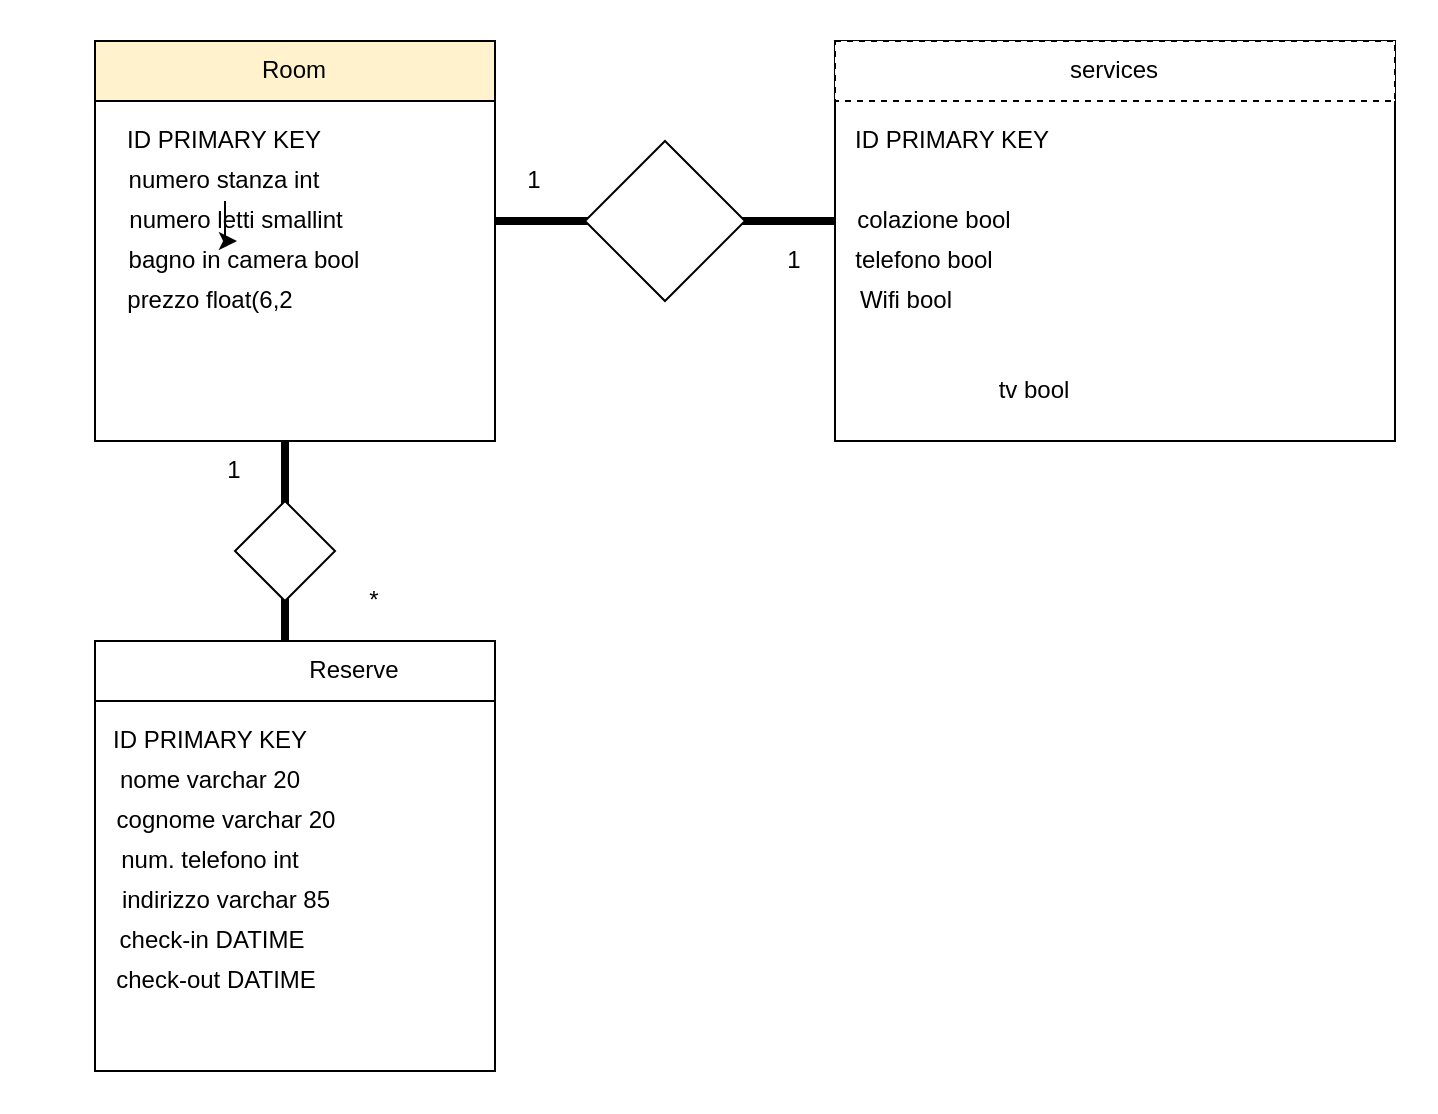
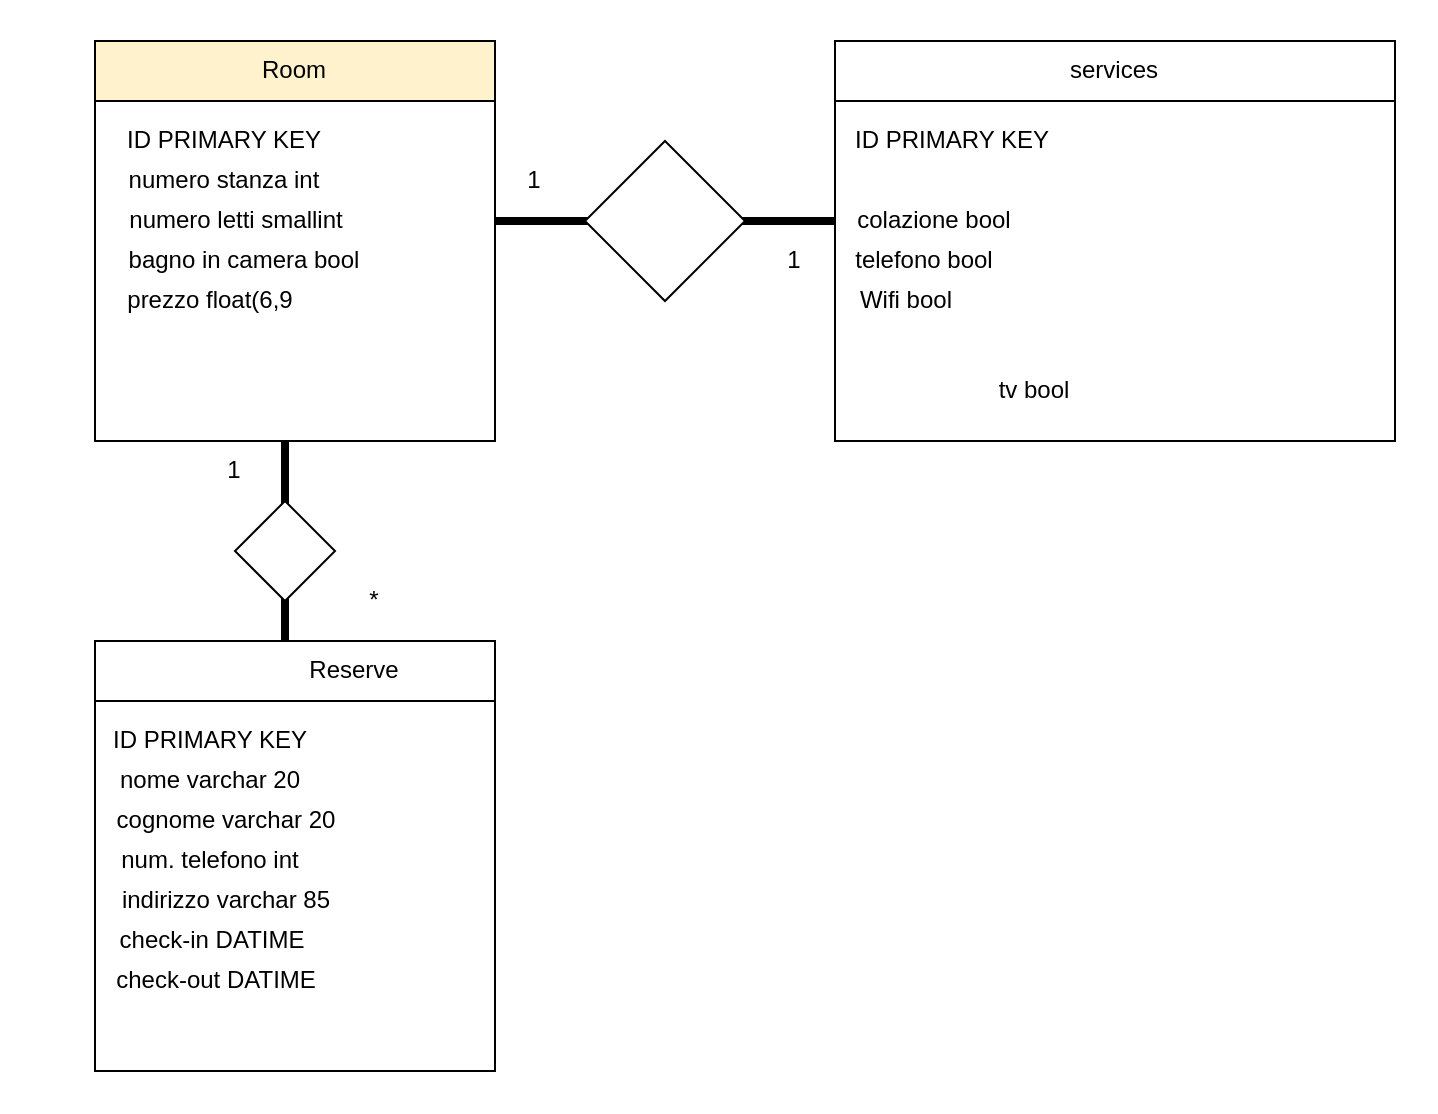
  <mxCell id="0" />
  <mxCell id="1" parent="0" />
  <mxCell id="2" value="" style="rounded=0;whiteSpace=wrap;html=1;" vertex="1" parent="1"><mxGeometry x="47" y="20" width="200" height="200" as="geometry" /></mxCell>
  <mxCell id="3" value="Room" style="rounded=0;whiteSpace=wrap;html=1;fillColor=#fff2cc;" vertex="1" parent="1"><mxGeometry x="47" y="20" width="200" height="30" as="geometry" /></mxCell>
  <mxCell id="4" value="ID PRIMARY KEY" style="text;html=1;strokeColor=none;fillColor=none;align=center;verticalAlign=middle;whiteSpace=wrap;rounded=0;" vertex="1" parent="1"><mxGeometry x="27" y="60" width="170" height="20" as="geometry" /></mxCell>
- <mxCell id="5" value="" style="edgeStyle=orthogonalEdgeStyle;rounded=0;orthogonalLoop=1;jettySize=auto;html=1;" edge="1" parent="1" source="6" target="7"><mxGeometry relative="1" as="geometry" /></mxCell>
  <mxCell id="6" value="numero stanza int" style="text;html=1;strokeColor=none;fillColor=none;align=center;verticalAlign=middle;whiteSpace=wrap;rounded=0;" vertex="1" parent="1"><mxGeometry x="27" y="80" width="170" height="20" as="geometry" /></mxCell>
  <mxCell id="7" value="numero letti smallint" style="text;html=1;strokeColor=none;fillColor=none;align=center;verticalAlign=middle;whiteSpace=wrap;rounded=0;" vertex="1" parent="1"><mxGeometry x="33" y="100" width="170" height="20" as="geometry" /></mxCell>
  <mxCell id="8" value="bagno in camera bool" style="text;html=1;strokeColor=none;fillColor=none;align=center;verticalAlign=middle;whiteSpace=wrap;rounded=0;" vertex="1" parent="1"><mxGeometry x="37" y="120" width="170" height="20" as="geometry" /></mxCell>
- <mxCell id="9" value="prezzo float(6,2" style="text;html=1;strokeColor=none;fillColor=none;align=center;verticalAlign=middle;whiteSpace=wrap;rounded=0;" vertex="1" parent="1"><mxGeometry x="20" y="140" width="170" height="20" as="geometry" /></mxCell>
+ <mxCell id="9" value="prezzo float(6,9" style="text;html=1;strokeColor=none;fillColor=none;align=center;verticalAlign=middle;whiteSpace=wrap;rounded=0;" vertex="1" parent="1"><mxGeometry x="20" y="140" width="170" height="20" as="geometry" /></mxCell>
  <mxCell id="10" value="" style="rounded=0;whiteSpace=wrap;html=1;" vertex="1" parent="1"><mxGeometry x="417" y="20" width="280" height="200" as="geometry" /></mxCell>
  <mxCell id="11" value="" style="line;strokeWidth=4;html=1;perimeter=backbonePerimeter;points=[];outlineConnect=0;" vertex="1" parent="1"><mxGeometry x="247" y="105" width="170" height="10" as="geometry" /></mxCell>
  <mxCell id="12" value="" style="rhombus;whiteSpace=wrap;html=1;" vertex="1" parent="1"><mxGeometry x="292" y="70" width="80" height="80" as="geometry" /></mxCell>
- <mxCell id="13" value="services" style="rounded=0;whiteSpace=wrap;html=1;dashed=1;" vertex="1" parent="1"><mxGeometry x="417" y="20" width="280" height="30" as="geometry" /></mxCell>
+ <mxCell id="13" value="services" style="rounded=0;whiteSpace=wrap;html=1;" vertex="1" parent="1"><mxGeometry x="417" y="20" width="280" height="30" as="geometry" /></mxCell>
  <mxCell id="14" value="ID PRIMARY KEY" style="text;html=1;strokeColor=none;fillColor=none;align=center;verticalAlign=middle;whiteSpace=wrap;rounded=0;" vertex="1" parent="1"><mxGeometry x="391" y="60" width="170" height="20" as="geometry" /></mxCell>
  <mxCell id="15" value="tv bool" style="text;html=1;strokeColor=none;fillColor=none;align=center;verticalAlign=middle;whiteSpace=wrap;rounded=0;" vertex="1" parent="1"><mxGeometry x="492" y="185" width="50" height="20" as="geometry" /></mxCell>
  <mxCell id="16" value="colazione bool&lt;br&gt;" style="text;html=1;strokeColor=none;fillColor=none;align=center;verticalAlign=middle;whiteSpace=wrap;rounded=0;" vertex="1" parent="1"><mxGeometry x="382" y="100" width="170" height="20" as="geometry" /></mxCell>
  <mxCell id="17" value="telefono bool" style="text;html=1;strokeColor=none;fillColor=none;align=center;verticalAlign=middle;whiteSpace=wrap;rounded=0;" vertex="1" parent="1"><mxGeometry x="377" y="120" width="170" height="20" as="geometry" /></mxCell>
  <mxCell id="18" value="1" style="text;html=1;strokeColor=none;fillColor=none;align=center;verticalAlign=middle;whiteSpace=wrap;rounded=0;" vertex="1" parent="1"><mxGeometry x="247" y="80" width="40" height="20" as="geometry" /></mxCell>
  <mxCell id="19" value="1" style="text;html=1;strokeColor=none;fillColor=none;align=center;verticalAlign=middle;whiteSpace=wrap;rounded=0;" vertex="1" parent="1"><mxGeometry x="377" y="120" width="40" height="20" as="geometry" /></mxCell>
  <mxCell id="20" value="" style="rounded=0;whiteSpace=wrap;html=1;" vertex="1" parent="1"><mxGeometry x="47" y="320" width="200" height="215" as="geometry" /></mxCell>
  <mxCell id="21" value="" style="line;strokeWidth=4;direction=south;html=1;perimeter=backbonePerimeter;points=[];outlineConnect=0;" vertex="1" parent="1"><mxGeometry x="137" y="220" width="10" height="100" as="geometry" /></mxCell>
  <mxCell id="22" value="" style="rhombus;whiteSpace=wrap;html=1;" vertex="1" parent="1"><mxGeometry x="117" y="250" width="50" height="50" as="geometry" /></mxCell>
  <mxCell id="23" value="1" style="text;html=1;strokeColor=none;fillColor=none;align=center;verticalAlign=middle;whiteSpace=wrap;rounded=0;" vertex="1" parent="1"><mxGeometry x="97" y="225" width="40" height="20" as="geometry" /></mxCell>
  <mxCell id="24" value="" style="rounded=0;whiteSpace=wrap;html=1;" vertex="1" parent="1"><mxGeometry x="47" y="320" width="200" height="30" as="geometry" /></mxCell>
  <mxCell id="25" value="Reserve" style="text;html=1;strokeColor=none;fillColor=none;align=center;verticalAlign=middle;whiteSpace=wrap;rounded=0;" vertex="1" parent="1"><mxGeometry x="157" y="325" width="40" height="20" as="geometry" /></mxCell>
  <mxCell id="26" value="ID PRIMARY KEY" style="text;html=1;strokeColor=none;fillColor=none;align=center;verticalAlign=middle;whiteSpace=wrap;rounded=0;" vertex="1" parent="1"><mxGeometry x="20" y="360" width="170" height="20" as="geometry" /></mxCell>
  <mxCell id="27" value="nome varchar 20" style="text;html=1;strokeColor=none;fillColor=none;align=center;verticalAlign=middle;whiteSpace=wrap;rounded=0;" vertex="1" parent="1"><mxGeometry x="55" y="380" width="100" height="20" as="geometry" /></mxCell>
  <mxCell id="28" value="cognome varchar 20" style="text;html=1;strokeColor=none;fillColor=none;align=center;verticalAlign=middle;whiteSpace=wrap;rounded=0;" vertex="1" parent="1"><mxGeometry x="47" y="400" width="132" height="20" as="geometry" /></mxCell>
  <mxCell id="29" value="num. telefono int" style="text;html=1;strokeColor=none;fillColor=none;align=center;verticalAlign=middle;whiteSpace=wrap;rounded=0;" vertex="1" parent="1"><mxGeometry x="39" y="420" width="132" height="20" as="geometry" /></mxCell>
  <mxCell id="30" value="indirizzo varchar 85" style="text;html=1;strokeColor=none;fillColor=none;align=center;verticalAlign=middle;whiteSpace=wrap;rounded=0;" vertex="1" parent="1"><mxGeometry x="47" y="440" width="132" height="20" as="geometry" /></mxCell>
  <mxCell id="31" value="check-in DATIME" style="text;html=1;strokeColor=none;fillColor=none;align=center;verticalAlign=middle;whiteSpace=wrap;rounded=0;" vertex="1" parent="1"><mxGeometry x="40" y="460" width="132" height="20" as="geometry" /></mxCell>
  <mxCell id="32" value="check-out DATIME" style="text;html=1;strokeColor=none;fillColor=none;align=center;verticalAlign=middle;whiteSpace=wrap;rounded=0;" vertex="1" parent="1"><mxGeometry x="42" y="480" width="132" height="20" as="geometry" /></mxCell>
  <mxCell id="33" value="Wifi bool" style="text;html=1;strokeColor=none;fillColor=none;align=center;verticalAlign=middle;whiteSpace=wrap;rounded=0;" vertex="1" parent="1"><mxGeometry x="368" y="140" width="170" height="20" as="geometry" /></mxCell>
  <mxCell id="34" value="*" style="text;html=1;strokeColor=none;fillColor=none;align=center;verticalAlign=middle;whiteSpace=wrap;rounded=0;" vertex="1" parent="1"><mxGeometry x="167" y="290" width="40" height="20" as="geometry" /></mxCell>
